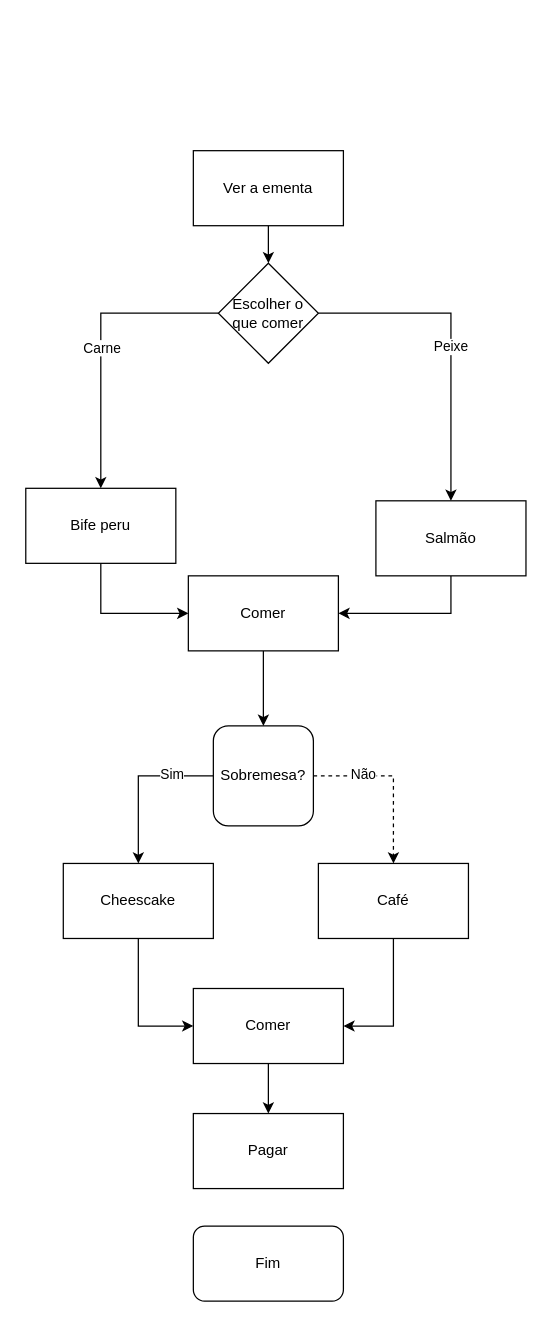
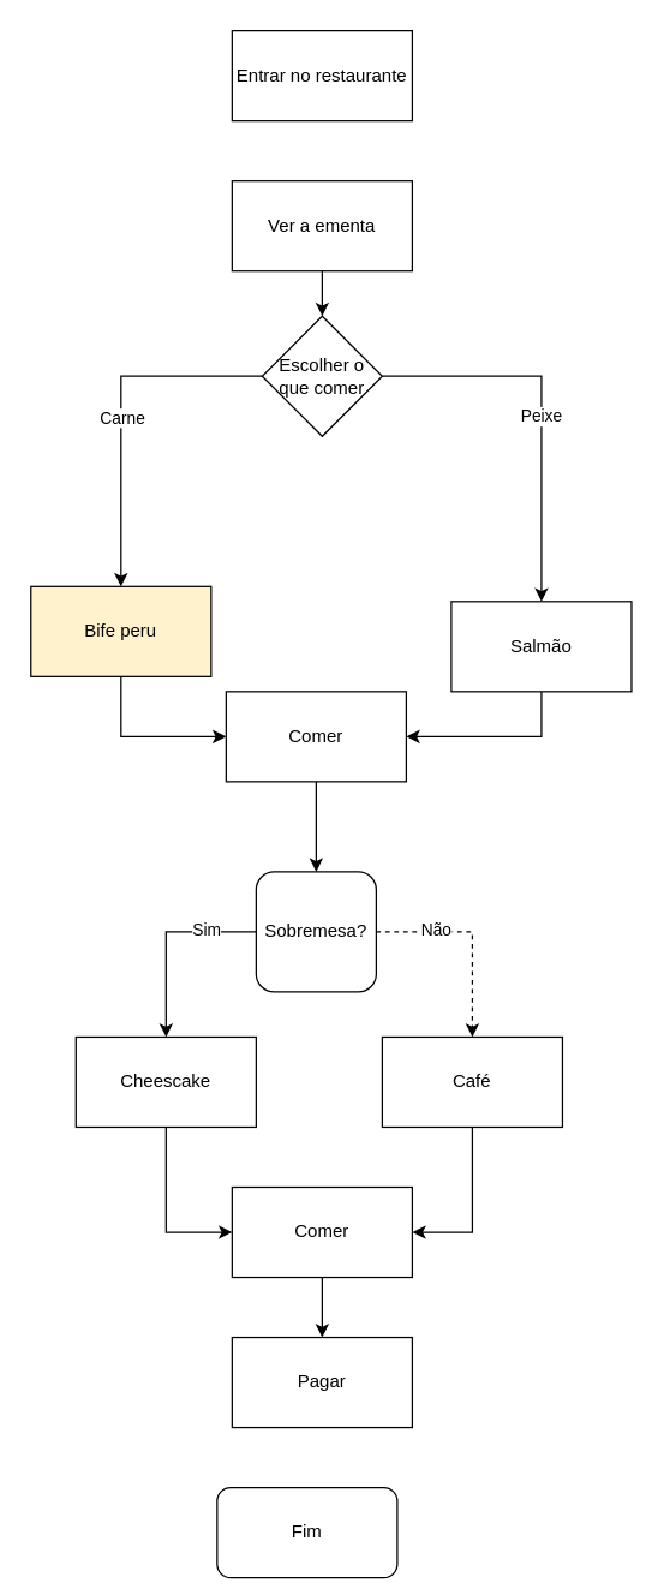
  <mxCell id="0" />
  <mxCell id="1" parent="0" />
+ <mxCell id="2" value="Entrar no restaurante" style="rounded=0;whiteSpace=wrap;html=1;" vertex="1" parent="1"><mxGeometry x="154" y="20" width="120" height="60" as="geometry" /></mxCell>
  <mxCell id="3" value="" style="edgeStyle=orthogonalEdgeStyle;rounded=0;orthogonalLoop=1;jettySize=auto;html=1;" edge="1" parent="1" source="4"><mxGeometry relative="1" as="geometry"><mxPoint x="214" y="210" as="targetPoint" /></mxGeometry></mxCell>
  <mxCell id="4" value="Ver a ementa" style="rounded=0;whiteSpace=wrap;html=1;" vertex="1" parent="1"><mxGeometry x="154" y="120" width="120" height="60" as="geometry" /></mxCell>
  <mxCell id="5" style="edgeStyle=orthogonalEdgeStyle;rounded=0;orthogonalLoop=1;jettySize=auto;html=1;entryX=0.5;entryY=0;entryDx=0;entryDy=0;exitX=1;exitY=0.5;exitDx=0;exitDy=0;" edge="1" parent="1" source="7" target="22"><mxGeometry relative="1" as="geometry"><mxPoint x="480" y="490" as="targetPoint" /><Array as="points"><mxPoint x="360" y="250" /></Array></mxGeometry></mxCell>
  <mxCell id="6" value="Peixe" style="edgeLabel;html=1;align=center;verticalAlign=middle;resizable=0;points=[];" vertex="1" connectable="0" parent="5"><mxGeometry x="0.028" y="-1" relative="1" as="geometry"><mxPoint as="offset" /></mxGeometry></mxCell>
  <mxCell id="7" value="Escolher o que comer" style="rhombus;whiteSpace=wrap;html=1;" vertex="1" parent="1"><mxGeometry x="174" y="210" width="80" height="80" as="geometry" /></mxCell>
  <mxCell id="8" style="edgeStyle=orthogonalEdgeStyle;rounded=0;orthogonalLoop=1;jettySize=auto;html=1;exitX=0;exitY=0.5;exitDx=0;exitDy=0;entryX=0.5;entryY=0;entryDx=0;entryDy=0;" edge="1" parent="1" source="7" target="24"><mxGeometry relative="1" as="geometry"><mxPoint x="-90" y="400" as="sourcePoint" /><mxPoint x="100" y="460" as="targetPoint" /><Array as="points"><mxPoint x="80" y="250" /></Array></mxGeometry></mxCell>
  <mxCell id="9" value="Carne" style="edgeLabel;html=1;align=center;verticalAlign=middle;resizable=0;points=[];" vertex="1" connectable="0" parent="8"><mxGeometry x="0.03" relative="1" as="geometry"><mxPoint as="offset" /></mxGeometry></mxCell>
  <mxCell id="10" style="edgeStyle=orthogonalEdgeStyle;rounded=0;orthogonalLoop=1;jettySize=auto;html=1;entryX=0.5;entryY=0;entryDx=0;entryDy=0;" edge="1" parent="1" source="11" target="16"><mxGeometry relative="1" as="geometry" /></mxCell>
  <mxCell id="11" value="Comer" style="rounded=0;whiteSpace=wrap;html=1;" vertex="1" parent="1"><mxGeometry x="150" y="460" width="120" height="60" as="geometry" /></mxCell>
  <mxCell id="12" style="edgeStyle=orthogonalEdgeStyle;rounded=0;orthogonalLoop=1;jettySize=auto;html=1;entryX=0.5;entryY=0;entryDx=0;entryDy=0;" edge="1" parent="1" source="16" target="28"><mxGeometry relative="1" as="geometry"><Array as="points"><mxPoint x="110" y="620" /></Array></mxGeometry></mxCell>
  <mxCell id="13" value="Sim" style="edgeLabel;html=1;align=center;verticalAlign=middle;resizable=0;points=[];" vertex="1" connectable="0" parent="12"><mxGeometry x="-0.47" y="-2" relative="1" as="geometry"><mxPoint as="offset" /></mxGeometry></mxCell>
  <mxCell id="14" style="edgeStyle=orthogonalEdgeStyle;rounded=0;orthogonalLoop=1;jettySize=auto;html=1;entryX=0.5;entryY=0;entryDx=0;entryDy=0;dashed=1;" edge="1" parent="1" source="16" target="26"><mxGeometry relative="1" as="geometry" /></mxCell>
  <mxCell id="15" value="Não" style="edgeLabel;html=1;align=center;verticalAlign=middle;resizable=0;points=[];" vertex="1" connectable="0" parent="14"><mxGeometry x="-0.413" y="2" relative="1" as="geometry"><mxPoint as="offset" /></mxGeometry></mxCell>
  <mxCell id="16" value="Sobremesa?" style="whiteSpace=wrap;html=1;rounded=1;" vertex="1" parent="1"><mxGeometry x="170" y="580" width="80" height="80" as="geometry" /></mxCell>
  <mxCell id="17" style="edgeStyle=orthogonalEdgeStyle;rounded=0;orthogonalLoop=1;jettySize=auto;html=1;" edge="1" parent="1" source="18" target="20"><mxGeometry relative="1" as="geometry" /></mxCell>
  <mxCell id="18" value="Comer" style="rounded=0;whiteSpace=wrap;html=1;" vertex="1" parent="1"><mxGeometry x="154" y="790" width="120" height="60" as="geometry" /></mxCell>
- <mxCell id="19" value="Fim" style="rounded=1;whiteSpace=wrap;html=1;" vertex="1" parent="1"><mxGeometry x="154" y="980" width="120" height="60" as="geometry" /></mxCell>
+ <mxCell id="19" value="Fim" style="rounded=1;whiteSpace=wrap;html=1;" vertex="1" parent="1"><mxGeometry x="144" y="990" width="120" height="60" as="geometry" /></mxCell>
  <mxCell id="20" value="Pagar" style="rounded=0;whiteSpace=wrap;html=1;" vertex="1" parent="1"><mxGeometry x="154" y="890" width="120" height="60" as="geometry" /></mxCell>
  <mxCell id="21" style="edgeStyle=orthogonalEdgeStyle;rounded=0;orthogonalLoop=1;jettySize=auto;html=1;entryX=1;entryY=0.5;entryDx=0;entryDy=0;" edge="1" parent="1" source="22" target="11"><mxGeometry relative="1" as="geometry"><Array as="points"><mxPoint x="360" y="490" /></Array></mxGeometry></mxCell>
  <mxCell id="22" value="Salmão" style="rounded=0;whiteSpace=wrap;html=1;" vertex="1" parent="1"><mxGeometry x="300" y="400" width="120" height="60" as="geometry" /></mxCell>
  <mxCell id="23" style="edgeStyle=orthogonalEdgeStyle;rounded=0;orthogonalLoop=1;jettySize=auto;html=1;entryX=0;entryY=0.5;entryDx=0;entryDy=0;" edge="1" parent="1" source="24" target="11"><mxGeometry relative="1" as="geometry"><Array as="points"><mxPoint x="80" y="490" /></Array></mxGeometry></mxCell>
- <mxCell id="24" value="Bife peru" style="rounded=0;whiteSpace=wrap;html=1;" vertex="1" parent="1"><mxGeometry x="20" y="390" width="120" height="60" as="geometry" /></mxCell>
+ <mxCell id="24" value="Bife peru" style="rounded=0;whiteSpace=wrap;html=1;fillColor=#fff2cc;" vertex="1" parent="1"><mxGeometry x="20" y="390" width="120" height="60" as="geometry" /></mxCell>
  <mxCell id="25" style="edgeStyle=orthogonalEdgeStyle;rounded=0;orthogonalLoop=1;jettySize=auto;html=1;entryX=1;entryY=0.5;entryDx=0;entryDy=0;" edge="1" parent="1" source="26" target="18"><mxGeometry relative="1" as="geometry" /></mxCell>
  <mxCell id="26" value="Café" style="rounded=0;whiteSpace=wrap;html=1;" vertex="1" parent="1"><mxGeometry x="254" y="690" width="120" height="60" as="geometry" /></mxCell>
  <mxCell id="27" style="edgeStyle=orthogonalEdgeStyle;rounded=0;orthogonalLoop=1;jettySize=auto;html=1;entryX=0;entryY=0.5;entryDx=0;entryDy=0;" edge="1" parent="1" source="28" target="18"><mxGeometry relative="1" as="geometry" /></mxCell>
  <mxCell id="28" value="Cheescake" style="rounded=0;whiteSpace=wrap;html=1;" vertex="1" parent="1"><mxGeometry x="50" y="690" width="120" height="60" as="geometry" /></mxCell>
